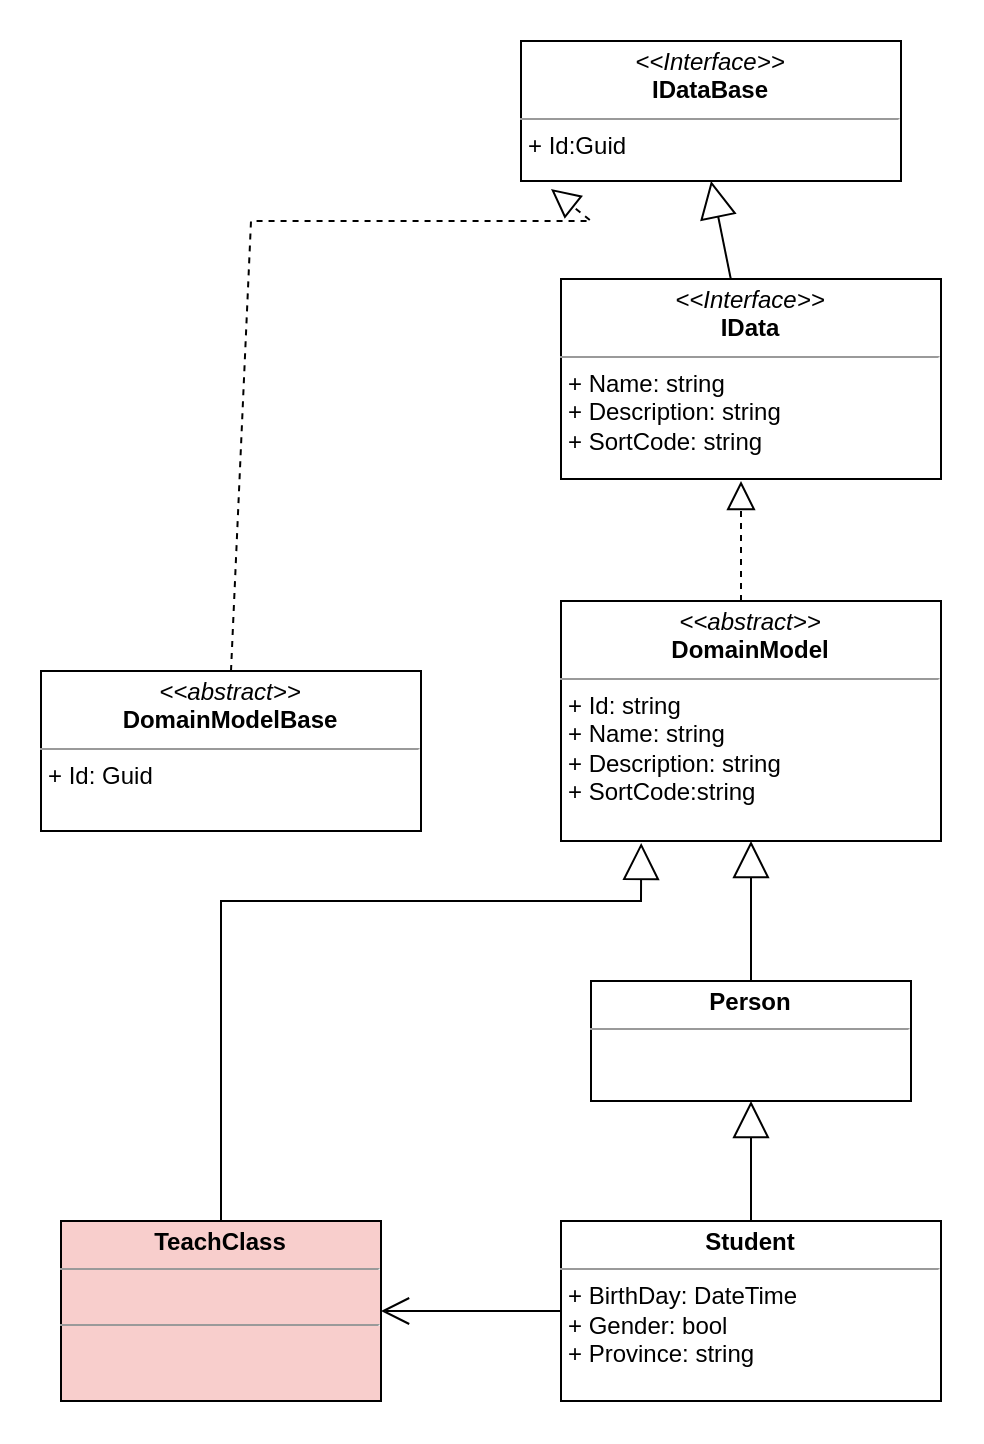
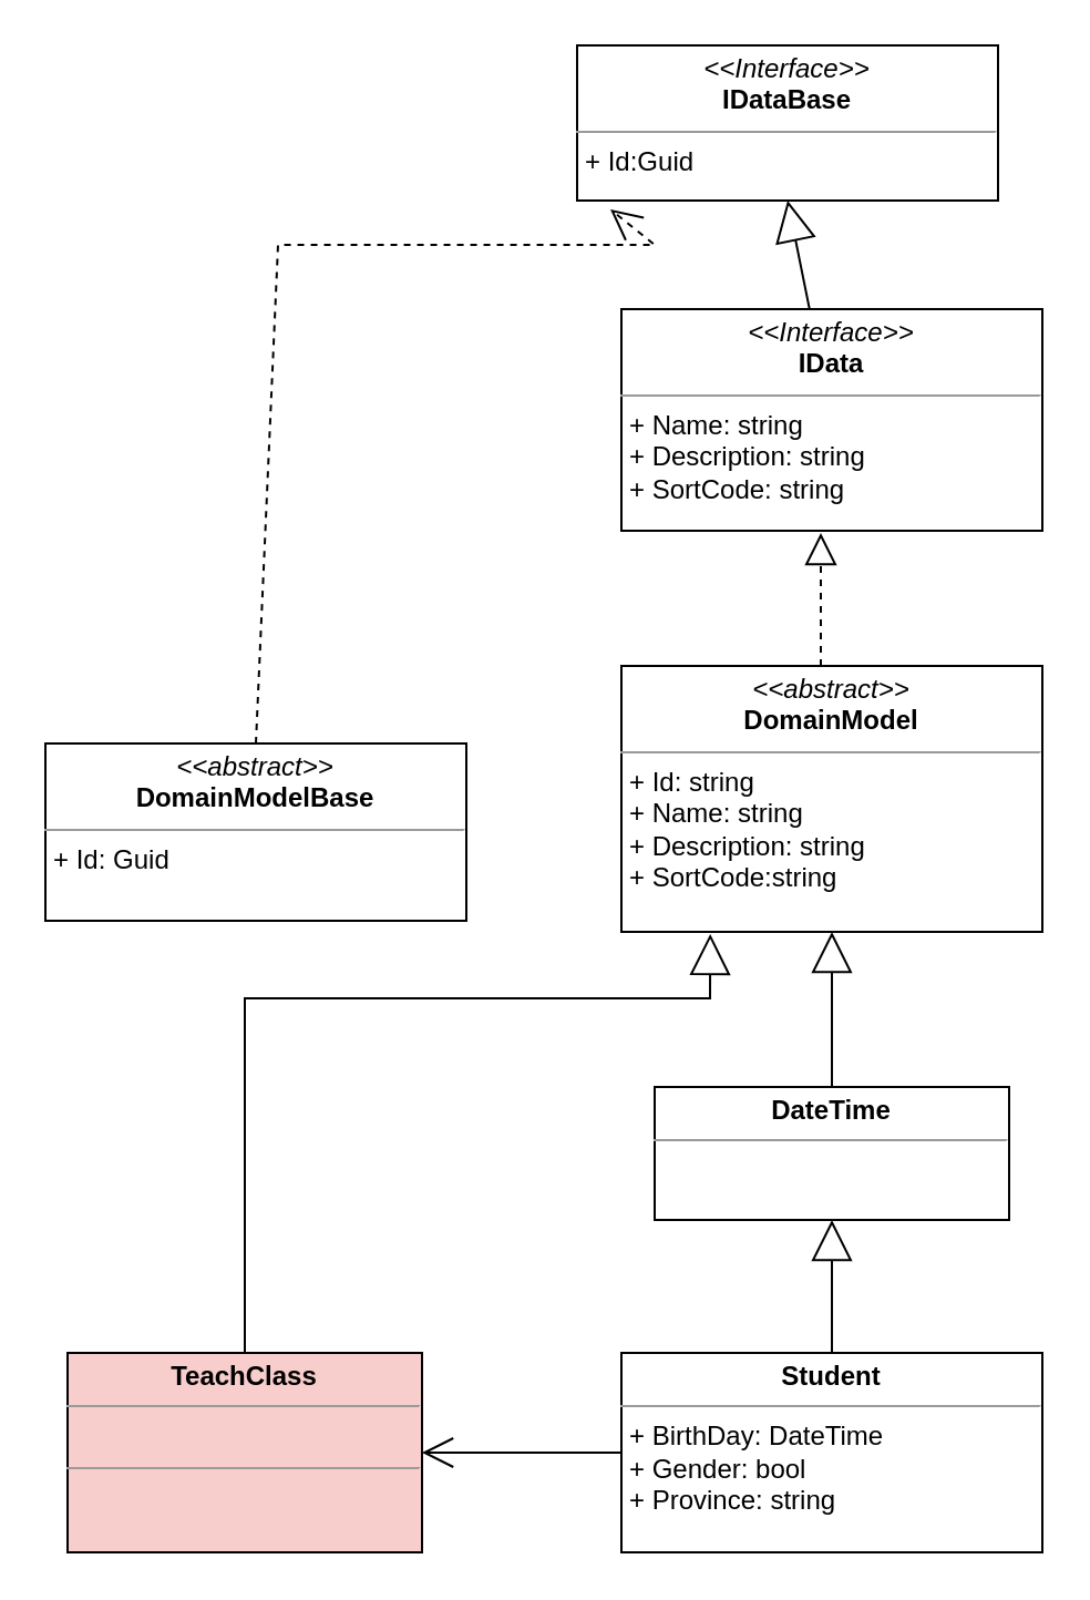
  <mxCell id="0" />
  <mxCell id="1" parent="0" />
  <mxCell id="2" value="&lt;p style=&quot;margin: 0px ; margin-top: 4px ; text-align: center&quot;&gt;&lt;i&gt;&amp;lt;&amp;lt;Interface&amp;gt;&amp;gt;&lt;/i&gt;&lt;br&gt;&lt;b&gt;IDataBase&lt;/b&gt;&lt;/p&gt;&lt;hr size=&quot;1&quot;&gt;&lt;p style=&quot;margin: 0px ; margin-left: 4px&quot;&gt;+ Id:Guid&lt;/p&gt;" style="verticalAlign=top;align=left;overflow=fill;fontSize=12;fontFamily=Helvetica;html=1;" parent="1" vertex="1"><mxGeometry x="260" y="20" width="190" height="70" as="geometry" /></mxCell>
  <mxCell id="3" value="&lt;p style=&quot;margin: 0px ; margin-top: 4px ; text-align: center&quot;&gt;&lt;i&gt;&amp;lt;&amp;lt;Interface&amp;gt;&amp;gt;&lt;/i&gt;&lt;br&gt;&lt;b&gt;IData&lt;/b&gt;&lt;/p&gt;&lt;hr size=&quot;1&quot;&gt;&lt;p style=&quot;margin: 0px ; margin-left: 4px&quot;&gt;+ Name: string&lt;br&gt;+ Description: string&lt;/p&gt;&lt;p style=&quot;margin: 0px ; margin-left: 4px&quot;&gt;+ SortCode: string&lt;/p&gt;&lt;p style=&quot;margin: 0px ; margin-left: 4px&quot;&gt;&lt;br&gt;&lt;/p&gt;" style="verticalAlign=top;align=left;overflow=fill;fontSize=12;fontFamily=Helvetica;html=1;" parent="1" vertex="1"><mxGeometry x="280" y="139" width="190" height="100" as="geometry" /></mxCell>
  <mxCell id="4" value="" style="endArrow=block;endSize=16;endFill=0;html=1;rounded=0;entryX=0.5;entryY=1;entryDx=0;entryDy=0;" parent="1" source="3" target="2" edge="1"><mxGeometry width="160" relative="1" as="geometry"><mxPoint x="490" y="300" as="sourcePoint" /><mxPoint x="650" y="300" as="targetPoint" /></mxGeometry></mxCell>
  <mxCell id="5" value="&lt;p style=&quot;margin: 0px ; margin-top: 4px ; text-align: center&quot;&gt;&lt;i&gt;&amp;lt;&amp;lt;abstract&amp;gt;&amp;gt;&lt;/i&gt;&lt;br&gt;&lt;b&gt;DomainModelBase&lt;/b&gt;&lt;br&gt;&lt;/p&gt;&lt;hr size=&quot;1&quot;&gt;&lt;p style=&quot;margin: 0px ; margin-left: 4px&quot;&gt;+ Id: Guid&lt;/p&gt;&lt;p style=&quot;margin: 0px ; margin-left: 4px&quot;&gt;&lt;br&gt;&lt;/p&gt;" style="verticalAlign=top;align=left;overflow=fill;fontSize=12;fontFamily=Helvetica;html=1;" parent="1" vertex="1"><mxGeometry x="20" y="335" width="190" height="80" as="geometry" /></mxCell>
- <mxCell id="6" value="" style="endArrow=block;dashed=1;endFill=0;endSize=12;html=1;rounded=0;exitX=0.5;exitY=0;exitDx=0;exitDy=0;entryX=0.079;entryY=1.057;entryDx=0;entryDy=0;entryPerimeter=0;" parent="1" source="5" target="2" edge="1"><mxGeometry width="160" relative="1" as="geometry"><mxPoint x="540" y="420" as="sourcePoint" /><mxPoint x="170" y="80" as="targetPoint" /><Array as="points"><mxPoint x="125" y="110" /><mxPoint x="295" y="110" /></Array></mxGeometry></mxCell>
+ <mxCell id="6" value="" style="endArrow=open;dashed=1;endFill=0;endSize=12;html=1;rounded=0;exitX=0.5;exitY=0;exitDx=0;exitDy=0;entryX=0.079;entryY=1.057;entryDx=0;entryDy=0;entryPerimeter=0;" parent="1" source="5" target="2" edge="1"><mxGeometry width="160" relative="1" as="geometry"><mxPoint x="540" y="420" as="sourcePoint" /><mxPoint x="170" y="80" as="targetPoint" /><Array as="points"><mxPoint x="125" y="110" /><mxPoint x="295" y="110" /></Array></mxGeometry></mxCell>
  <mxCell id="7" value="&lt;p style=&quot;margin: 0px ; margin-top: 4px ; text-align: center&quot;&gt;&lt;i&gt;&amp;lt;&amp;lt;abstract&amp;gt;&amp;gt;&lt;/i&gt;&lt;br&gt;&lt;b&gt;DomainModel&lt;/b&gt;&lt;/p&gt;&lt;hr size=&quot;1&quot;&gt;&lt;p style=&quot;margin: 0px ; margin-left: 4px&quot;&gt;+ Id: string&lt;br&gt;+ Name: string&lt;/p&gt;&lt;p style=&quot;margin: 0px ; margin-left: 4px&quot;&gt;+ Description: string&lt;/p&gt;&lt;p style=&quot;margin: 0px ; margin-left: 4px&quot;&gt;+ SortCode:string&lt;/p&gt;&lt;p style=&quot;margin: 0px ; margin-left: 4px&quot;&gt;&lt;br&gt;&lt;/p&gt;" style="verticalAlign=top;align=left;overflow=fill;fontSize=12;fontFamily=Helvetica;html=1;" parent="1" vertex="1"><mxGeometry x="280" y="300" width="190" height="120" as="geometry" /></mxCell>
  <mxCell id="8" value="" style="endArrow=block;dashed=1;endFill=0;endSize=12;html=1;rounded=0;" parent="1" edge="1"><mxGeometry width="160" relative="1" as="geometry"><mxPoint x="370" y="300" as="sourcePoint" /><mxPoint x="370" y="240" as="targetPoint" /></mxGeometry></mxCell>
  <mxCell id="9" value="&lt;p style=&quot;margin: 0px ; margin-top: 4px ; text-align: center&quot;&gt;&lt;b&gt;Student&lt;/b&gt;&lt;/p&gt;&lt;hr size=&quot;1&quot;&gt;&lt;p style=&quot;margin: 0px ; margin-left: 4px&quot;&gt;+ BirthDay: DateTime&lt;/p&gt;&lt;p style=&quot;margin: 0px ; margin-left: 4px&quot;&gt;+ Gender: bool&lt;/p&gt;&lt;p style=&quot;margin: 0px ; margin-left: 4px&quot;&gt;+ Province: string&lt;/p&gt;&lt;p style=&quot;margin: 0px ; margin-left: 4px&quot;&gt;&lt;br&gt;&lt;/p&gt;" style="verticalAlign=top;align=left;overflow=fill;fontSize=12;fontFamily=Helvetica;html=1;" parent="1" vertex="1"><mxGeometry x="280" y="610" width="190" height="90" as="geometry" /></mxCell>
  <mxCell id="10" value="" style="endArrow=block;endSize=16;endFill=0;html=1;rounded=0;entryX=0.5;entryY=1;entryDx=0;entryDy=0;exitX=0.5;exitY=0;exitDx=0;exitDy=0;" parent="1" source="14" target="7" edge="1"><mxGeometry width="160" relative="1" as="geometry"><mxPoint x="440" y="480" as="sourcePoint" /><mxPoint x="380" y="430" as="targetPoint" /></mxGeometry></mxCell>
  <mxCell id="11" value="&lt;p style=&quot;margin: 0px ; margin-top: 4px ; text-align: center&quot;&gt;&lt;b&gt;TeachClass&lt;/b&gt;&lt;/p&gt;&lt;hr size=&quot;1&quot;&gt;&lt;p style=&quot;margin: 0px ; margin-left: 4px&quot;&gt;&lt;br&gt;&lt;/p&gt;&lt;hr size=&quot;1&quot;&gt;&lt;p style=&quot;margin: 0px ; margin-left: 4px&quot;&gt;&lt;br&gt;&lt;/p&gt;" style="verticalAlign=top;align=left;overflow=fill;fontSize=12;fontFamily=Helvetica;html=1;fillColor=#f8cecc;" parent="1" vertex="1"><mxGeometry x="30" y="610" width="160" height="90" as="geometry" /></mxCell>
  <mxCell id="12" value="" style="endArrow=block;endSize=16;endFill=0;html=1;rounded=0;exitX=0.5;exitY=0;exitDx=0;exitDy=0;entryX=0.211;entryY=1.008;entryDx=0;entryDy=0;entryPerimeter=0;" parent="1" source="11" target="7" edge="1"><mxGeometry width="160" relative="1" as="geometry"><mxPoint x="200" y="420" as="sourcePoint" /><mxPoint x="360" y="420" as="targetPoint" /><Array as="points"><mxPoint x="110" y="450" /><mxPoint x="320" y="450" /></Array></mxGeometry></mxCell>
  <mxCell id="13" value="" style="endArrow=open;endFill=1;endSize=12;html=1;rounded=0;entryX=1;entryY=0.5;entryDx=0;entryDy=0;" parent="1" source="9" target="11" edge="1"><mxGeometry width="160" relative="1" as="geometry"><mxPoint x="100" y="390" as="sourcePoint" /><mxPoint x="260" y="390" as="targetPoint" /></mxGeometry></mxCell>
- <mxCell id="14" value="&lt;p style=&quot;margin: 0px ; margin-top: 4px ; text-align: center&quot;&gt;&lt;b&gt;Person&lt;/b&gt;&lt;/p&gt;&lt;hr size=&quot;1&quot;&gt;&lt;p style=&quot;margin: 0px ; margin-left: 4px&quot;&gt;&lt;br&gt;&lt;/p&gt;" style="verticalAlign=top;align=left;overflow=fill;fontSize=12;fontFamily=Helvetica;html=1;" vertex="1" parent="1"><mxGeometry x="295" y="490" width="160" height="60" as="geometry" /></mxCell>
+ <mxCell id="14" value="&lt;p style=&quot;margin: 0px ; margin-top: 4px ; text-align: center&quot;&gt;&lt;b&gt;DateTime&lt;/b&gt;&lt;/p&gt;&lt;hr size=&quot;1&quot;&gt;&lt;p style=&quot;margin: 0px ; margin-left: 4px&quot;&gt;&lt;br&gt;&lt;/p&gt;" style="verticalAlign=top;align=left;overflow=fill;fontSize=12;fontFamily=Helvetica;html=1;" vertex="1" parent="1"><mxGeometry x="295" y="490" width="160" height="60" as="geometry" /></mxCell>
  <mxCell id="15" value="" style="endArrow=block;endSize=16;endFill=0;html=1;rounded=0;entryX=0.5;entryY=1;entryDx=0;entryDy=0;exitX=0.5;exitY=0;exitDx=0;exitDy=0;" edge="1" parent="1" source="9" target="14"><mxGeometry x="-1" y="-157" width="160" relative="1" as="geometry"><mxPoint x="560" y="530" as="sourcePoint" /><mxPoint x="720" y="530" as="targetPoint" /><mxPoint x="-140" y="-87" as="offset" /></mxGeometry></mxCell>
